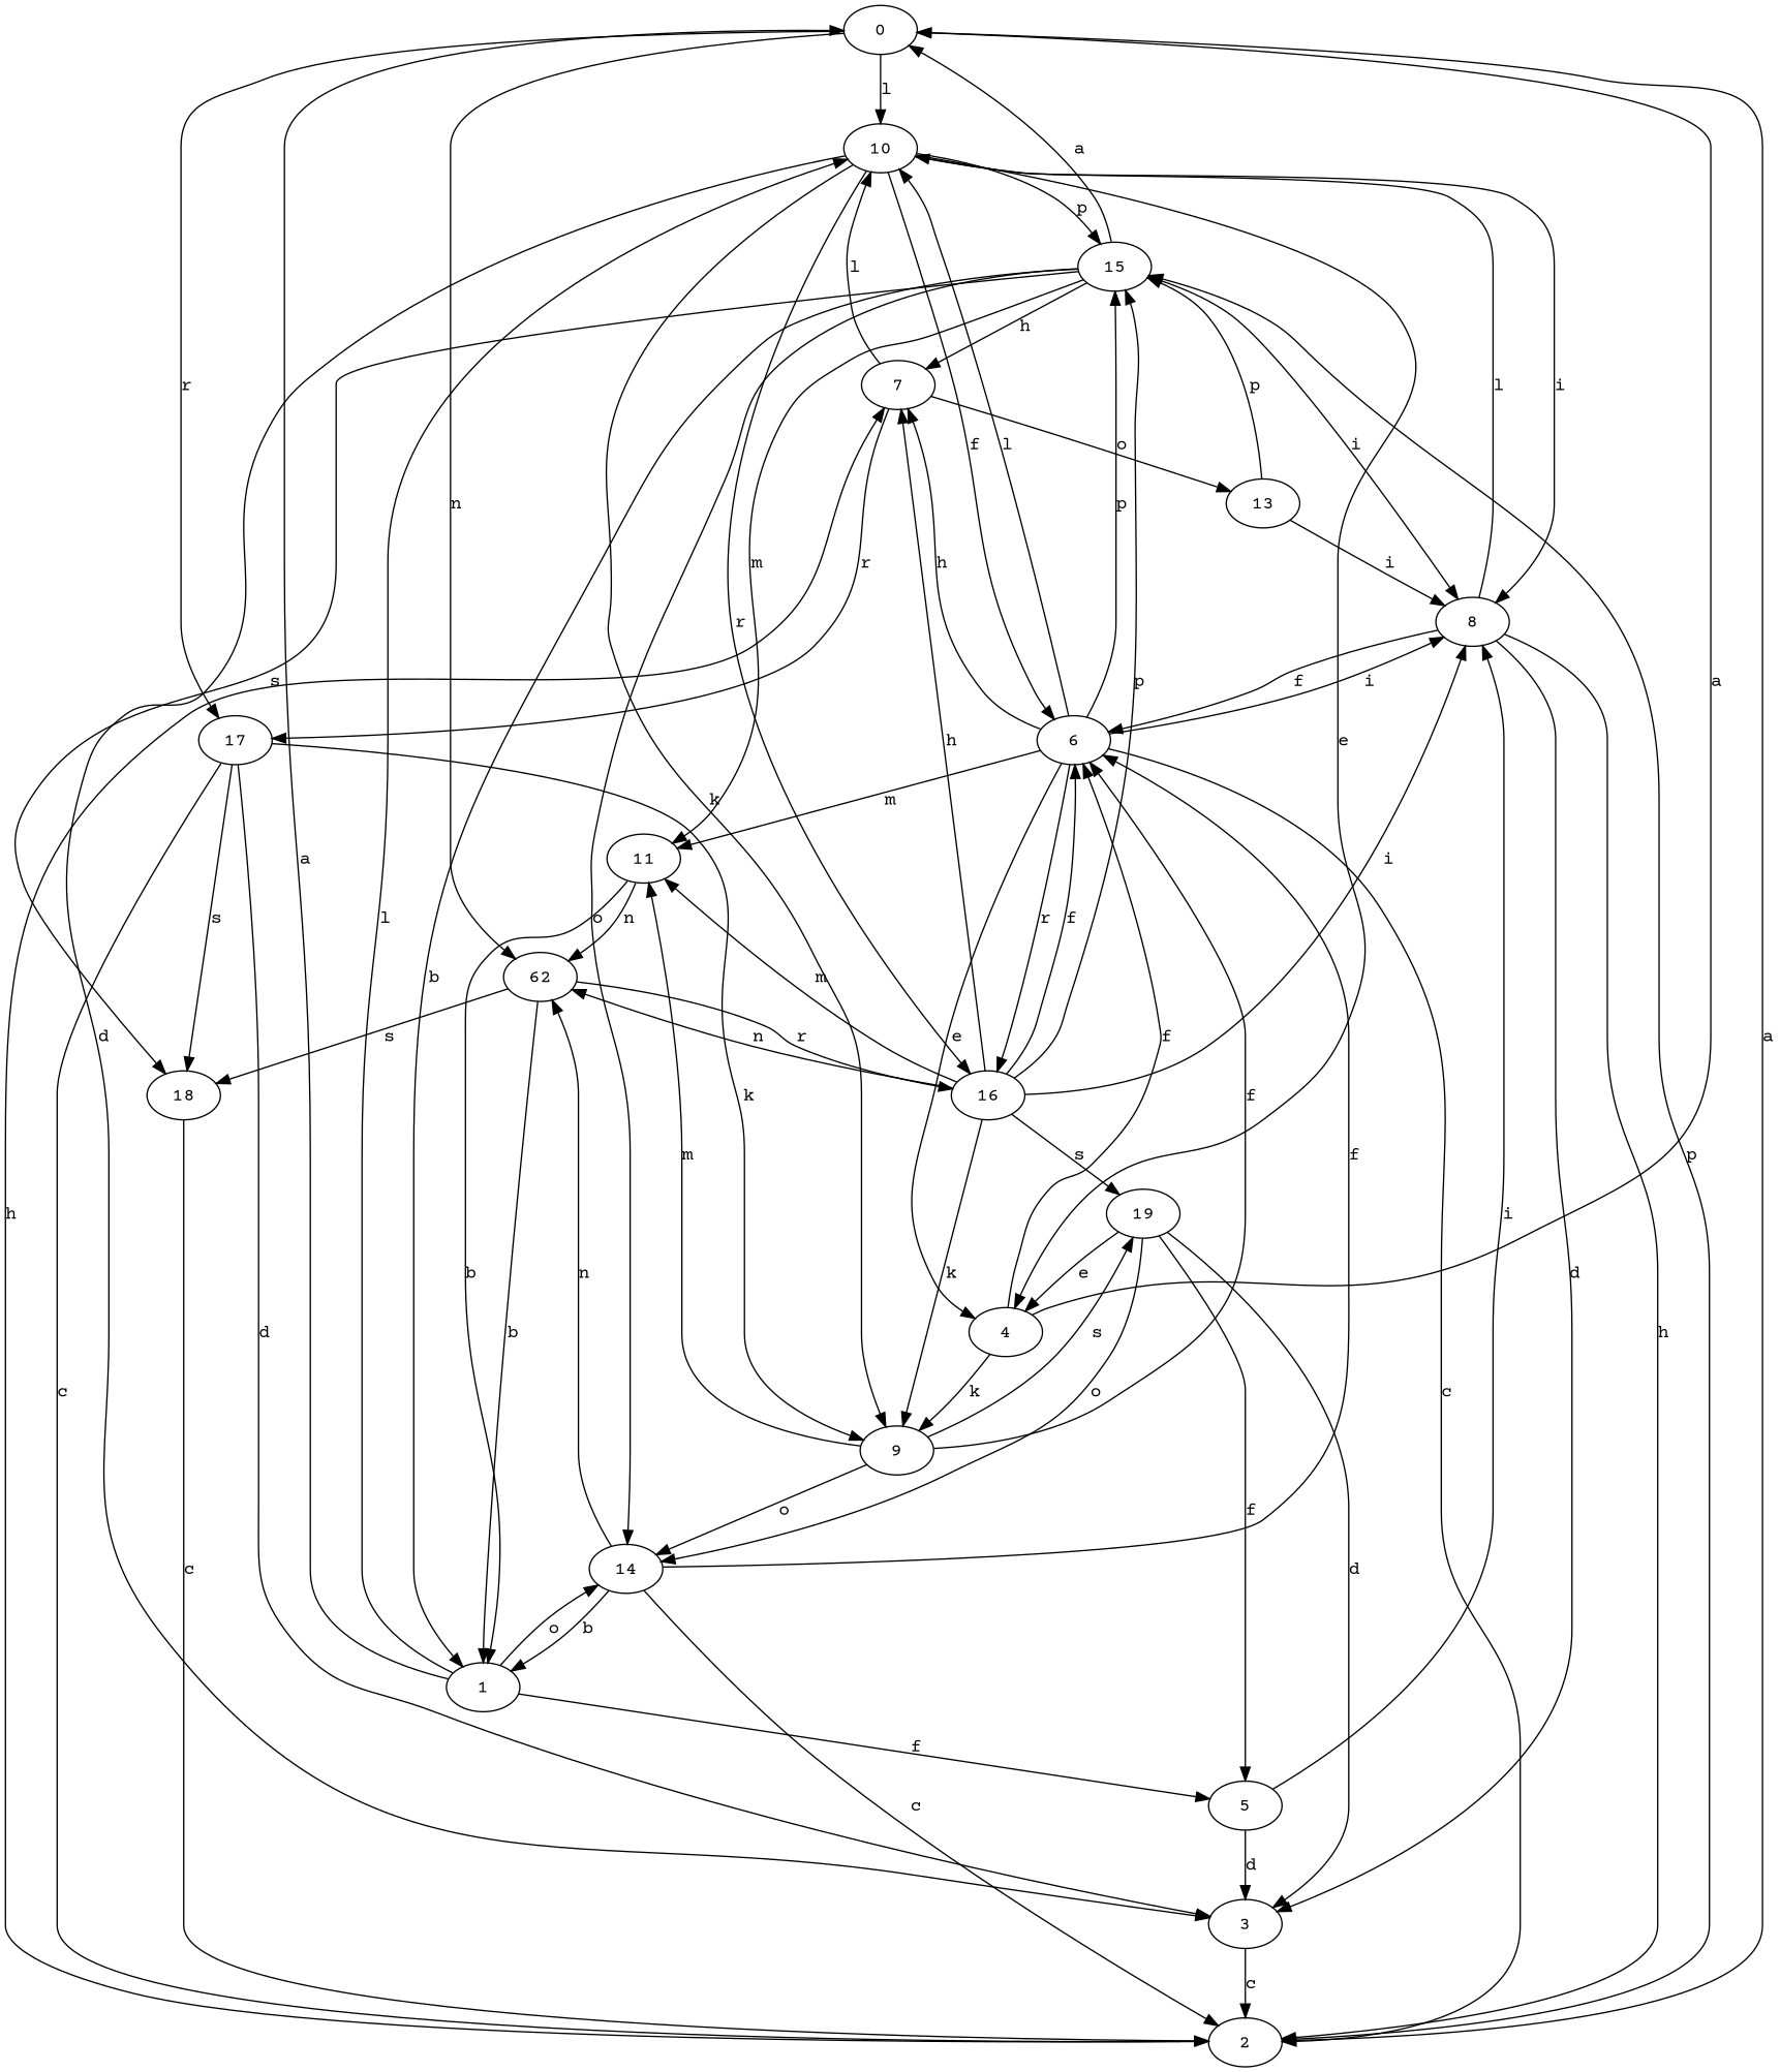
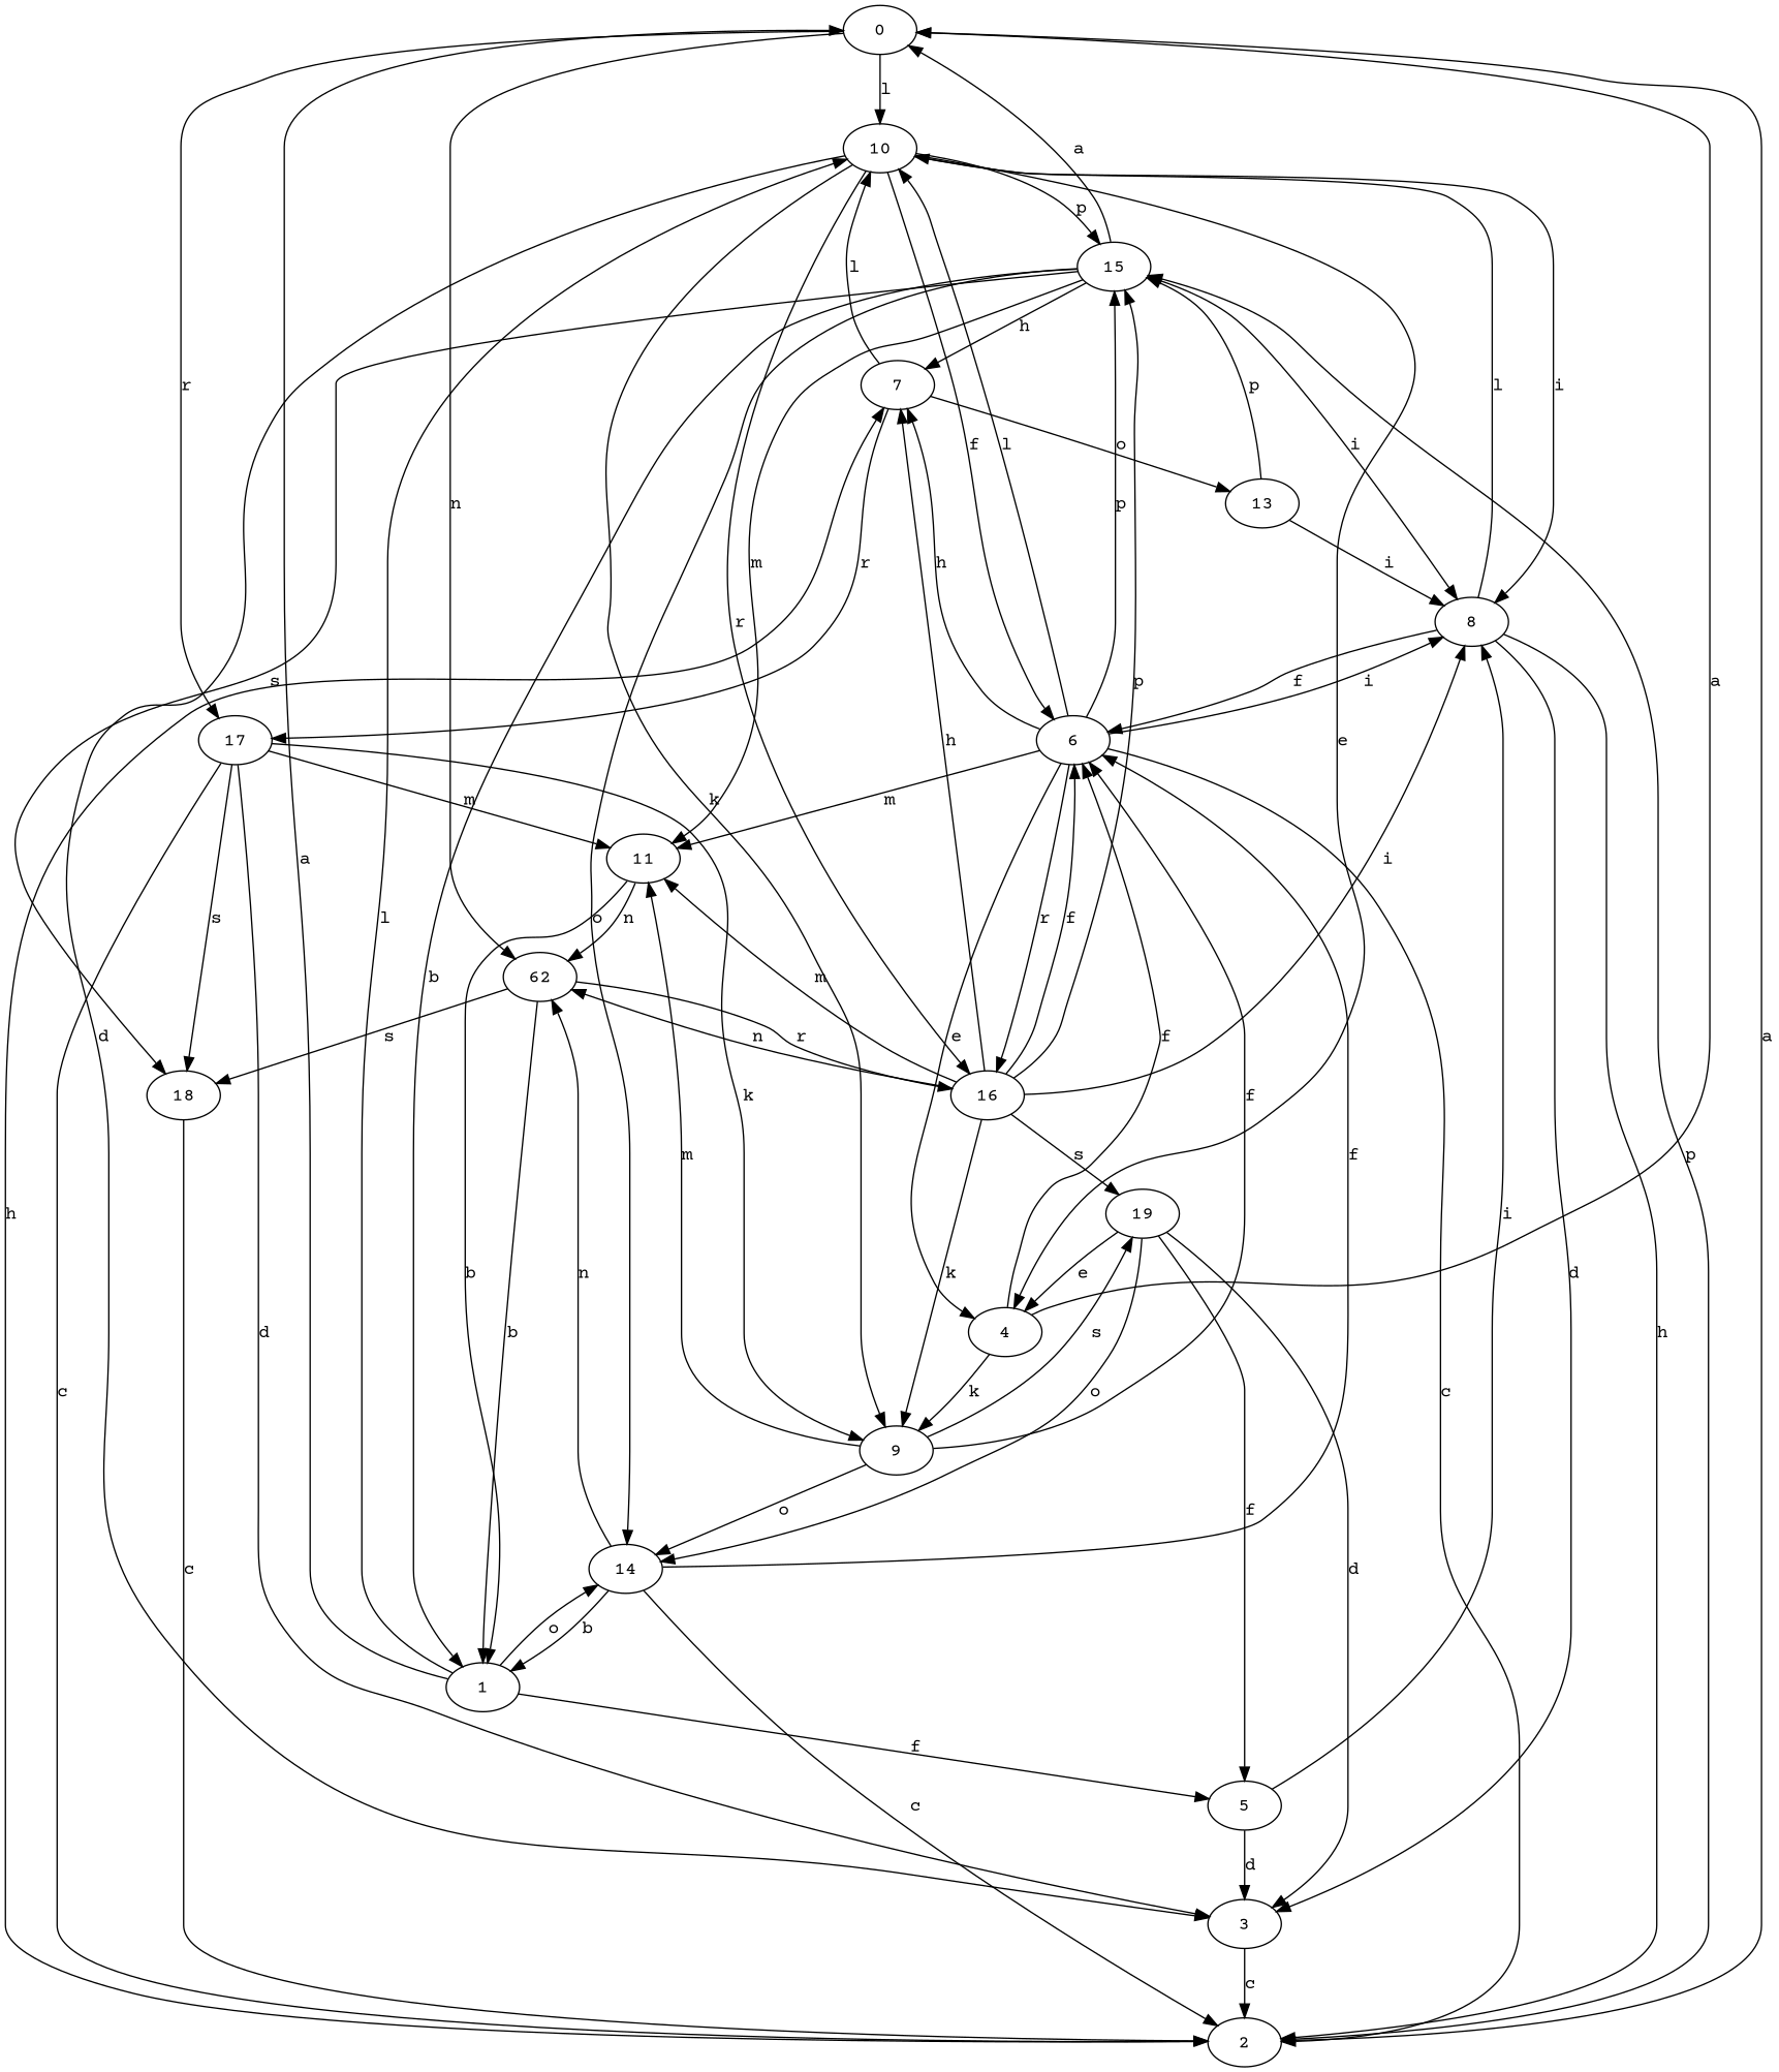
  strict digraph {
    fontname="Courier Prime"
    node [fontname="Courier Prime"]
    edge [fontname="Courier Prime"]
    0
    10
    n3 [label=62]
    17
    15
    3
    4
    6
    9
    8
    16
    1
    18
    2
    11
    5
    14
    7
    13
    19
    0 -> 10 [label=l]
    0 -> n3 [label=n]
    0 -> 17 [label=r]
    10 -> 15 [label=p]
    10 -> 3 [label=d]
    10 -> 4 [label=e]
    10 -> 6 [label=f]
    10 -> 9 [label=k]
    10 -> 8 [label=i]
    10 -> 16 [label=r]
    n3 -> 16 [label=r]
    n3 -> 1 [label=b]
    n3 -> 18 [label=s]
    17 -> 3 [label=d]
    17 -> 9 [label=k]
    17 -> 18 [label=s]
    17 -> 2 [label=c]
+   17 -> 11 [label=m]
    15 -> 0 [label=a]
    15 -> 8 [label=i]
    15 -> 1 [label=b]
    15 -> 18 [label=s]
    15 -> 11 [label=m]
    15 -> 14 [label=o]
    15 -> 7 [label=h]
    3 -> 2 [label=c]
    4 -> 0 [label=a]
    4 -> 6 [label=f]
    4 -> 9 [label=k]
    6 -> 10 [label=l]
    6 -> 15 [label=p]
    6 -> 4 [label=e]
    6 -> 8 [label=i]
    6 -> 16 [label=r]
    6 -> 2 [label=c]
    6 -> 11 [label=m]
    6 -> 7 [label=h]
    9 -> 6 [label=f]
    9 -> 11 [label=m]
    9 -> 14 [label=o]
    9 -> 19 [label=s]
    8 -> 10 [label=l]
    8 -> 3 [label=d]
    8 -> 6 [label=f]
    8 -> 2 [label=h]
    16 -> n3 [label=n]
    16 -> 15 [label=p]
    16 -> 6 [label=f]
    16 -> 9 [label=k]
    16 -> 8 [label=i]
    16 -> 11 [label=m]
    16 -> 7 [label=h]
    16 -> 19 [label=s]
    1 -> 0 [label=a]
    1 -> 10 [label=l]
    1 -> 5 [label=f]
    1 -> 14 [label=o]
    18 -> 2 [label=c]
    2 -> 0 [label=a]
    2 -> 15 [label=p]
    2 -> 7 [label=h]
    11 -> n3 [label=n]
    11 -> 1 [label=b]
    5 -> 3 [label=d]
    5 -> 8 [label=i]
    14 -> n3 [label=n]
    14 -> 6 [label=f]
    14 -> 1 [label=b]
    14 -> 2 [label=c]
    7 -> 10 [label=l]
    7 -> 17 [label=r]
    7 -> 13 [label=o]
    13 -> 15 [label=p]
    13 -> 8 [label=i]
    19 -> 3 [label=d]
    19 -> 4 [label=e]
    19 -> 5 [label=f]
    19 -> 14 [label=o]
  }
